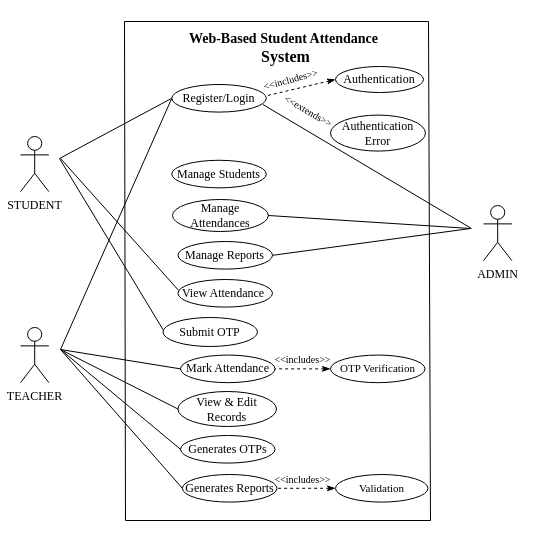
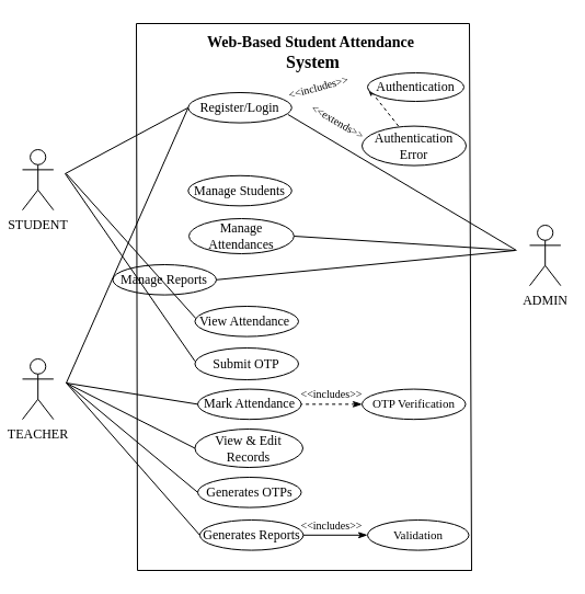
  <mxCell id="0" />
  <mxCell id="1" parent="0" />
  <mxCell id="2" value="&lt;font face=&quot;Times New Roman&quot;&gt;Manage Students&lt;/font&gt;" style="strokeWidth=1;html=1;shape=mxgraph.flowchart.start_1;whiteSpace=wrap;container=0;" parent="1" vertex="1"><mxGeometry x="171.274" y="159.779" width="94.545" height="27.587" as="geometry" /></mxCell>
  <mxCell id="3" value="&lt;font face=&quot;Times New Roman&quot;&gt;Manage Attendances&lt;/font&gt;" style="strokeWidth=1;html=1;shape=mxgraph.flowchart.start_1;whiteSpace=wrap;container=0;" parent="1" vertex="1"><mxGeometry x="172" y="199" width="95.82" height="32" as="geometry" /></mxCell>
- <mxCell id="4" value="&lt;font face=&quot;Times New Roman&quot;&gt;Manage Reports&lt;/font&gt;" style="strokeWidth=1;html=1;shape=mxgraph.flowchart.start_1;whiteSpace=wrap;container=0;" parent="1" vertex="1"><mxGeometry x="177.454" y="241.004" width="94.545" height="27.587" as="geometry" /></mxCell>
+ <mxCell id="4" value="&lt;font face=&quot;Times New Roman&quot;&gt;Manage Reports&lt;/font&gt;" style="strokeWidth=1;html=1;shape=mxgraph.flowchart.start_1;whiteSpace=wrap;container=0;" parent="1" vertex="1"><mxGeometry x="102.454" y="241.004" width="94.545" height="27.587" as="geometry" /></mxCell>
  <mxCell id="5" value="&lt;font face=&quot;Times New Roman&quot;&gt;Mark Attendance&lt;/font&gt;" style="strokeWidth=1;html=1;shape=mxgraph.flowchart.start_1;whiteSpace=wrap;container=0;" parent="1" vertex="1"><mxGeometry x="179.994" y="354.575" width="94.545" height="27.587" as="geometry" /></mxCell>
  <mxCell id="6" value="&lt;font face=&quot;Times New Roman&quot;&gt;View &amp;amp; Edit Records&lt;/font&gt;" style="strokeWidth=1;html=1;shape=mxgraph.flowchart.start_1;whiteSpace=wrap;container=0;" parent="1" vertex="1"><mxGeometry x="177.45" y="391" width="98.55" height="35" as="geometry" /></mxCell>
  <mxCell id="7" value="&lt;font face=&quot;Times New Roman&quot;&gt;Register/Login&lt;/font&gt;" style="strokeWidth=1;html=1;shape=mxgraph.flowchart.start_1;whiteSpace=wrap;container=0;" parent="1" vertex="1"><mxGeometry x="171.274" y="84" width="94.545" height="27.587" as="geometry" /></mxCell>
  <mxCell id="8" value="&lt;font face=&quot;Times New Roman&quot;&gt;Generates Reports&lt;/font&gt;" style="strokeWidth=1;html=1;shape=mxgraph.flowchart.start_1;whiteSpace=wrap;container=0;" parent="1" vertex="1"><mxGeometry x="181.874" y="474" width="94.545" height="27.587" as="geometry" /></mxCell>
  <mxCell id="9" value="" style="endArrow=none;html=1;rounded=0;" parent="1" edge="1"><mxGeometry width="50" height="50" relative="1" as="geometry"><mxPoint x="125" y="520" as="sourcePoint" /><mxPoint x="124" y="21" as="targetPoint" /></mxGeometry></mxCell>
  <mxCell id="10" value="&lt;font style=&quot;font-size: 14px;&quot; face=&quot;Times New Roman&quot;&gt;&lt;b&gt;Web-Based Student Attendance&lt;/b&gt;&lt;/font&gt;&lt;div&gt;&lt;font size=&quot;3&quot; face=&quot;Times New Roman&quot;&gt;&lt;b&gt;&amp;nbsp;System&lt;/b&gt;&lt;/font&gt;&lt;/div&gt;" style="text;html=1;align=center;verticalAlign=middle;resizable=0;points=[];autosize=1;strokeColor=none;fillColor=none;container=0;" parent="1" vertex="1"><mxGeometry x="179.998" y="23.998" width="207" height="48" as="geometry" /></mxCell>
  <mxCell id="11" value="" style="endArrow=none;html=1;rounded=0;" parent="1" edge="1"><mxGeometry width="50" height="50" relative="1" as="geometry"><mxPoint x="125" y="520" as="sourcePoint" /><mxPoint x="430.27" y="520" as="targetPoint" /></mxGeometry></mxCell>
  <mxCell id="12" value="" style="endArrow=none;html=1;rounded=0;" parent="1" edge="1"><mxGeometry width="50" height="50" relative="1" as="geometry"><mxPoint x="430" y="520" as="sourcePoint" /><mxPoint x="428" y="21" as="targetPoint" /></mxGeometry></mxCell>
  <mxCell id="13" value="" style="endArrow=none;html=1;rounded=0;" parent="1" edge="1"><mxGeometry width="50" height="50" relative="1" as="geometry"><mxPoint x="124.001" y="20.998" as="sourcePoint" /><mxPoint x="428" y="21" as="targetPoint" /></mxGeometry></mxCell>
  <mxCell id="14" value="&lt;font face=&quot;Times New Roman&quot;&gt;ADMIN&lt;/font&gt;" style="shape=umlActor;verticalLabelPosition=bottom;verticalAlign=top;html=1;outlineConnect=0;container=0;" parent="1" vertex="1"><mxGeometry x="483.001" y="205.002" width="28.364" height="55.174" as="geometry" /></mxCell>
  <mxCell id="15" value="&lt;font face=&quot;Times New Roman&quot;&gt;TEACHER&lt;/font&gt;" style="shape=umlActor;verticalLabelPosition=bottom;verticalAlign=top;html=1;outlineConnect=0;container=0;" parent="1" vertex="1"><mxGeometry x="20.001" y="326.989" width="28.364" height="55.174" as="geometry" /></mxCell>
  <mxCell id="16" value="&lt;font face=&quot;Times New Roman&quot;&gt;STUDENT&lt;/font&gt;" style="shape=umlActor;verticalLabelPosition=bottom;verticalAlign=top;html=1;outlineConnect=0;container=0;" parent="1" vertex="1"><mxGeometry x="20.003" y="136.003" width="28.364" height="55.174" as="geometry" /></mxCell>
  <mxCell id="17" value="&lt;font face=&quot;Times New Roman&quot;&gt;View Attendance&amp;nbsp;&lt;/font&gt;" style="strokeWidth=1;html=1;shape=mxgraph.flowchart.start_1;whiteSpace=wrap;container=0;" parent="1" vertex="1"><mxGeometry x="177.454" y="278.997" width="94.545" height="27.587" as="geometry" /></mxCell>
  <mxCell id="18" value="" style="endArrow=none;html=1;rounded=0;exitX=1;exitY=0.5;exitDx=0;exitDy=0;exitPerimeter=0;entryX=1;entryY=0.5;entryDx=0;entryDy=0;entryPerimeter=0;" parent="1" source="3" target="4" edge="1"><mxGeometry width="50" height="50" relative="1" as="geometry"><mxPoint x="265.819" y="176.335" as="sourcePoint" /><mxPoint x="265.819" y="213.118" as="targetPoint" /><Array as="points"><mxPoint x="470" y="228" /></Array></mxGeometry></mxCell>
  <mxCell id="19" value="" style="endArrow=none;html=1;rounded=0;exitX=0.009;exitY=0.404;exitDx=0;exitDy=0;exitPerimeter=0;" parent="1" source="17" edge="1"><mxGeometry width="50" height="50" relative="1" as="geometry"><mxPoint x="265.819" y="242.9" as="sourcePoint" /><mxPoint x="60" y="158" as="targetPoint" /></mxGeometry></mxCell>
  <mxCell id="20" value="" style="endArrow=none;html=1;rounded=0;exitX=0;exitY=0.5;exitDx=0;exitDy=0;exitPerimeter=0;" parent="1" source="7" edge="1"><mxGeometry width="50" height="50" relative="1" as="geometry"><mxPoint x="265.819" y="279.683" as="sourcePoint" /><mxPoint x="59" y="158" as="targetPoint" /></mxGeometry></mxCell>
  <mxCell id="21" value="" style="endArrow=none;html=1;rounded=0;exitX=0;exitY=0.5;exitDx=0;exitDy=0;exitPerimeter=0;" parent="1" source="5" edge="1"><mxGeometry width="50" height="50" relative="1" as="geometry"><mxPoint x="-27.272" y="504.977" as="sourcePoint" /><mxPoint x="60" y="349" as="targetPoint" /></mxGeometry></mxCell>
  <mxCell id="22" value="" style="endArrow=none;html=1;rounded=0;exitX=0;exitY=0.5;exitDx=0;exitDy=0;exitPerimeter=0;" parent="1" source="7" edge="1"><mxGeometry width="50" height="50" relative="1" as="geometry"><mxPoint x="-27.272" y="431.411" as="sourcePoint" /><mxPoint x="60" y="349" as="targetPoint" /></mxGeometry></mxCell>
  <mxCell id="23" value="" style="endArrow=none;html=1;rounded=0;exitX=0;exitY=0.5;exitDx=0;exitDy=0;exitPerimeter=0;" parent="1" source="8" edge="1"><mxGeometry width="50" height="50" relative="1" as="geometry"><mxPoint x="180.728" y="357.846" as="sourcePoint" /><mxPoint x="60" y="349" as="targetPoint" /></mxGeometry></mxCell>
  <mxCell id="24" value="" style="endArrow=none;html=1;rounded=0;exitX=0;exitY=0.5;exitDx=0;exitDy=0;exitPerimeter=0;" parent="1" source="6" edge="1"><mxGeometry width="50" height="50" relative="1" as="geometry"><mxPoint x="180.728" y="321.063" as="sourcePoint" /><mxPoint x="60" y="349" as="targetPoint" /></mxGeometry></mxCell>
  <mxCell id="25" value="" style="endArrow=none;html=1;rounded=0;exitX=0.964;exitY=0.725;exitDx=0;exitDy=0;exitPerimeter=0;" parent="1" source="7" edge="1"><mxGeometry width="50" height="50" relative="1" as="geometry"><mxPoint x="265.82" y="279.11" as="sourcePoint" /><mxPoint x="471" y="228" as="targetPoint" /></mxGeometry></mxCell>
- <mxCell id="26" value="" style="endArrow=none;dashed=1;html=1;rounded=0;startArrow=classicThin;startFill=1;exitX=0;exitY=0.5;exitDx=0;exitDy=0;exitPerimeter=0;entryX=0.996;entryY=0.412;entryDx=0;entryDy=0;entryPerimeter=0;" parent="1" source="27" target="7" edge="1"><mxGeometry width="50" height="50" relative="1" as="geometry"><mxPoint x="321" y="266" as="sourcePoint" /><mxPoint x="271" y="92" as="targetPoint" /></mxGeometry></mxCell>
+ <mxCell id="26" value="" style="endArrow=none;dashed=1;html=1;rounded=0;startArrow=classicThin;startFill=1;exitX=0;exitY=0.5;exitDx=0;exitDy=0;exitPerimeter=0;" parent="1" source="27" target="30" edge="1"><mxGeometry width="50" height="50" relative="1" as="geometry"><mxPoint x="321" y="266" as="sourcePoint" /><mxPoint x="271" y="92" as="targetPoint" /></mxGeometry></mxCell>
  <mxCell id="27" value="&lt;font face=&quot;Times New Roman&quot;&gt;Authentication&lt;/font&gt;" style="strokeWidth=1;html=1;shape=mxgraph.flowchart.start_1;whiteSpace=wrap;container=0;" parent="1" vertex="1"><mxGeometry x="335" y="66" width="88" height="26" as="geometry" /></mxCell>
  <mxCell id="28" value="&lt;font style=&quot;font-size: 10px;&quot; face=&quot;Times New Roman&quot;&gt;&amp;lt;&amp;lt;includes&amp;gt;&amp;gt;&lt;/font&gt;" style="text;html=1;align=center;verticalAlign=middle;resizable=0;points=[];autosize=1;strokeColor=none;fillColor=none;rotation=-15;" parent="1" vertex="1"><mxGeometry x="253" y="66" width="74" height="26" as="geometry" /></mxCell>
  <mxCell id="29" value="" style="endArrow=none;dashed=1;html=1;rounded=0;startArrow=classicThin;startFill=1;entryX=1;entryY=0.5;entryDx=0;entryDy=0;entryPerimeter=0;exitX=0;exitY=0.5;exitDx=0;exitDy=0;exitPerimeter=0;" parent="1" source="32" target="5" edge="1"><mxGeometry width="50" height="50" relative="1" as="geometry"><mxPoint x="328.33" y="282" as="sourcePoint" /><mxPoint x="300.33" y="339" as="targetPoint" /></mxGeometry></mxCell>
  <mxCell id="30" value="&lt;font face=&quot;Times New Roman&quot;&gt;Authentication&lt;/font&gt;&lt;div&gt;&lt;font face=&quot;Times New Roman&quot;&gt;Error&lt;/font&gt;&lt;/div&gt;" style="strokeWidth=1;html=1;shape=mxgraph.flowchart.start_1;whiteSpace=wrap;container=0;" parent="1" vertex="1"><mxGeometry x="330" y="114.58" width="95" height="36" as="geometry" /></mxCell>
  <mxCell id="31" value="&lt;font style=&quot;font-size: 10px;&quot; face=&quot;Times New Roman&quot;&gt;&amp;lt;&amp;lt;extends&amp;gt;&amp;gt;&lt;/font&gt;" style="text;html=1;align=center;verticalAlign=middle;resizable=0;points=[];autosize=1;strokeColor=none;fillColor=none;rotation=30;" parent="1" vertex="1"><mxGeometry x="272" y="97" width="71" height="26" as="geometry" /></mxCell>
  <mxCell id="32" value="&lt;font style=&quot;font-size: 11px;&quot; face=&quot;Times New Roman&quot;&gt;OTP Verification&lt;/font&gt;" style="strokeWidth=1;html=1;shape=mxgraph.flowchart.start_1;whiteSpace=wrap;container=0;" parent="1" vertex="1"><mxGeometry x="330.004" y="354.575" width="94.545" height="27.587" as="geometry" /></mxCell>
  <mxCell id="33" value="&lt;font style=&quot;font-size: 10px;&quot; face=&quot;Times New Roman&quot;&gt;&amp;lt;&amp;lt;includes&amp;gt;&amp;gt;&lt;/font&gt;" style="text;html=1;align=center;verticalAlign=middle;resizable=0;points=[];autosize=1;strokeColor=none;fillColor=none;rotation=0;" parent="1" vertex="1"><mxGeometry x="264.73" y="346" width="74" height="26" as="geometry" /></mxCell>
- <mxCell id="34" value="" style="endArrow=none;dashed=1;html=1;rounded=0;startArrow=classicThin;startFill=1;entryX=1;entryY=0.5;entryDx=0;entryDy=0;entryPerimeter=0;exitX=0;exitY=0.5;exitDx=0;exitDy=0;exitPerimeter=0;" parent="1" source="35" target="8" edge="1"><mxGeometry width="50" height="50" relative="1" as="geometry"><mxPoint x="327.47" y="460.37" as="sourcePoint" /><mxPoint x="270.47" y="479.37" as="targetPoint" /></mxGeometry></mxCell>
+ <mxCell id="34" value="" style="endArrow=none;dashed=0;html=1;rounded=0;startArrow=classicThin;startFill=1;entryX=1;entryY=0.5;entryDx=0;entryDy=0;entryPerimeter=0;exitX=0;exitY=0.5;exitDx=0;exitDy=0;exitPerimeter=0;" parent="1" source="35" target="8" edge="1"><mxGeometry width="50" height="50" relative="1" as="geometry"><mxPoint x="327.47" y="460.37" as="sourcePoint" /><mxPoint x="270.47" y="479.37" as="targetPoint" /></mxGeometry></mxCell>
  <mxCell id="35" value="&lt;font style=&quot;font-size: 11px;&quot; face=&quot;Times New Roman&quot;&gt;Validation&lt;/font&gt;" style="strokeWidth=1;html=1;shape=mxgraph.flowchart.start_1;whiteSpace=wrap;container=0;" parent="1" vertex="1"><mxGeometry x="335" y="474" width="92.5" height="27.59" as="geometry" /></mxCell>
  <mxCell id="36" value="&lt;font style=&quot;font-size: 10px;&quot; face=&quot;Times New Roman&quot;&gt;&amp;lt;&amp;lt;includes&amp;gt;&amp;gt;&lt;/font&gt;" style="text;html=1;align=center;verticalAlign=middle;resizable=0;points=[];autosize=1;strokeColor=none;fillColor=none;rotation=0;" parent="1" vertex="1"><mxGeometry x="264.73" y="466" width="74" height="26" as="geometry" /></mxCell>
- <mxCell id="37" value="&lt;font face=&quot;Times New Roman&quot;&gt;Submit OTP&lt;/font&gt;" style="strokeWidth=1;html=1;shape=mxgraph.flowchart.start_1;whiteSpace=wrap;container=0;" parent="1" vertex="1"><mxGeometry x="162.45" y="317" width="94.55" height="29" as="geometry" /></mxCell>
+ <mxCell id="37" value="&lt;font face=&quot;Times New Roman&quot;&gt;Submit OTP&lt;/font&gt;" style="strokeWidth=1;html=1;shape=mxgraph.flowchart.start_1;whiteSpace=wrap;container=0;" parent="1" vertex="1"><mxGeometry x="177.45" y="317" width="94.55" height="29" as="geometry" /></mxCell>
  <mxCell id="38" value="" style="endArrow=none;html=1;rounded=0;exitX=0.001;exitY=0.419;exitDx=0;exitDy=0;exitPerimeter=0;" parent="1" source="37" edge="1"><mxGeometry width="50" height="50" relative="1" as="geometry"><mxPoint x="120.82" y="240.84" as="sourcePoint" /><mxPoint x="59" y="158" as="targetPoint" /></mxGeometry></mxCell>
  <mxCell id="39" value="&lt;font face=&quot;Times New Roman&quot;&gt;Generates OTPs&lt;/font&gt;" style="strokeWidth=1;html=1;shape=mxgraph.flowchart.start_1;whiteSpace=wrap;container=0;" parent="1" vertex="1"><mxGeometry x="179.994" y="435" width="94.545" height="27.587" as="geometry" /></mxCell>
  <mxCell id="40" value="" style="endArrow=none;html=1;rounded=0;entryX=0;entryY=0.5;entryDx=0;entryDy=0;entryPerimeter=0;" parent="1" target="39" edge="1"><mxGeometry width="50" height="50" relative="1" as="geometry"><mxPoint x="60" y="349" as="sourcePoint" /><mxPoint x="112" y="299" as="targetPoint" /></mxGeometry></mxCell>
